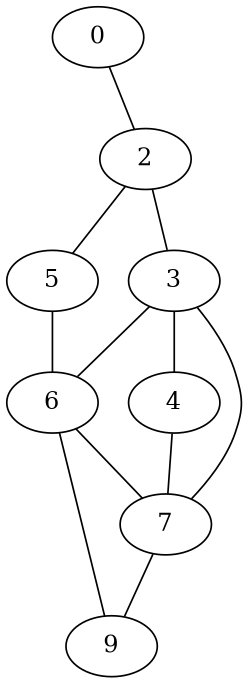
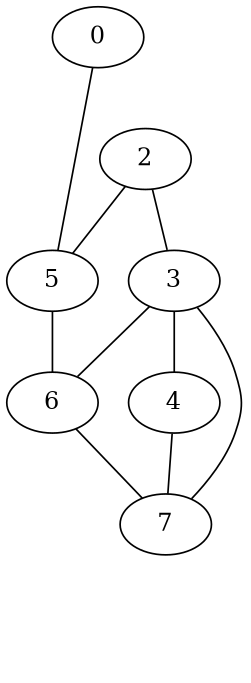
  graph {
    node [v_in_cycle=1]
    edge [e_in_cycle=0]
    0 [v_in_cycle=0]
    2
    3
    5
    6
    4
    7
-   9
-   0 -- 2
+   0 -- 5
    2 -- 3
    2 -- 5
    3 -- 6 [e_in_cycle=1]
    3 -- 4 [e_in_cycle=1]
    3 -- 7
    5 -- 6
    6 -- 7
-   6 -- 9
    4 -- 7 [e_in_cycle=1]
-   7 -- 9 [e_in_cycle=1]
  }
